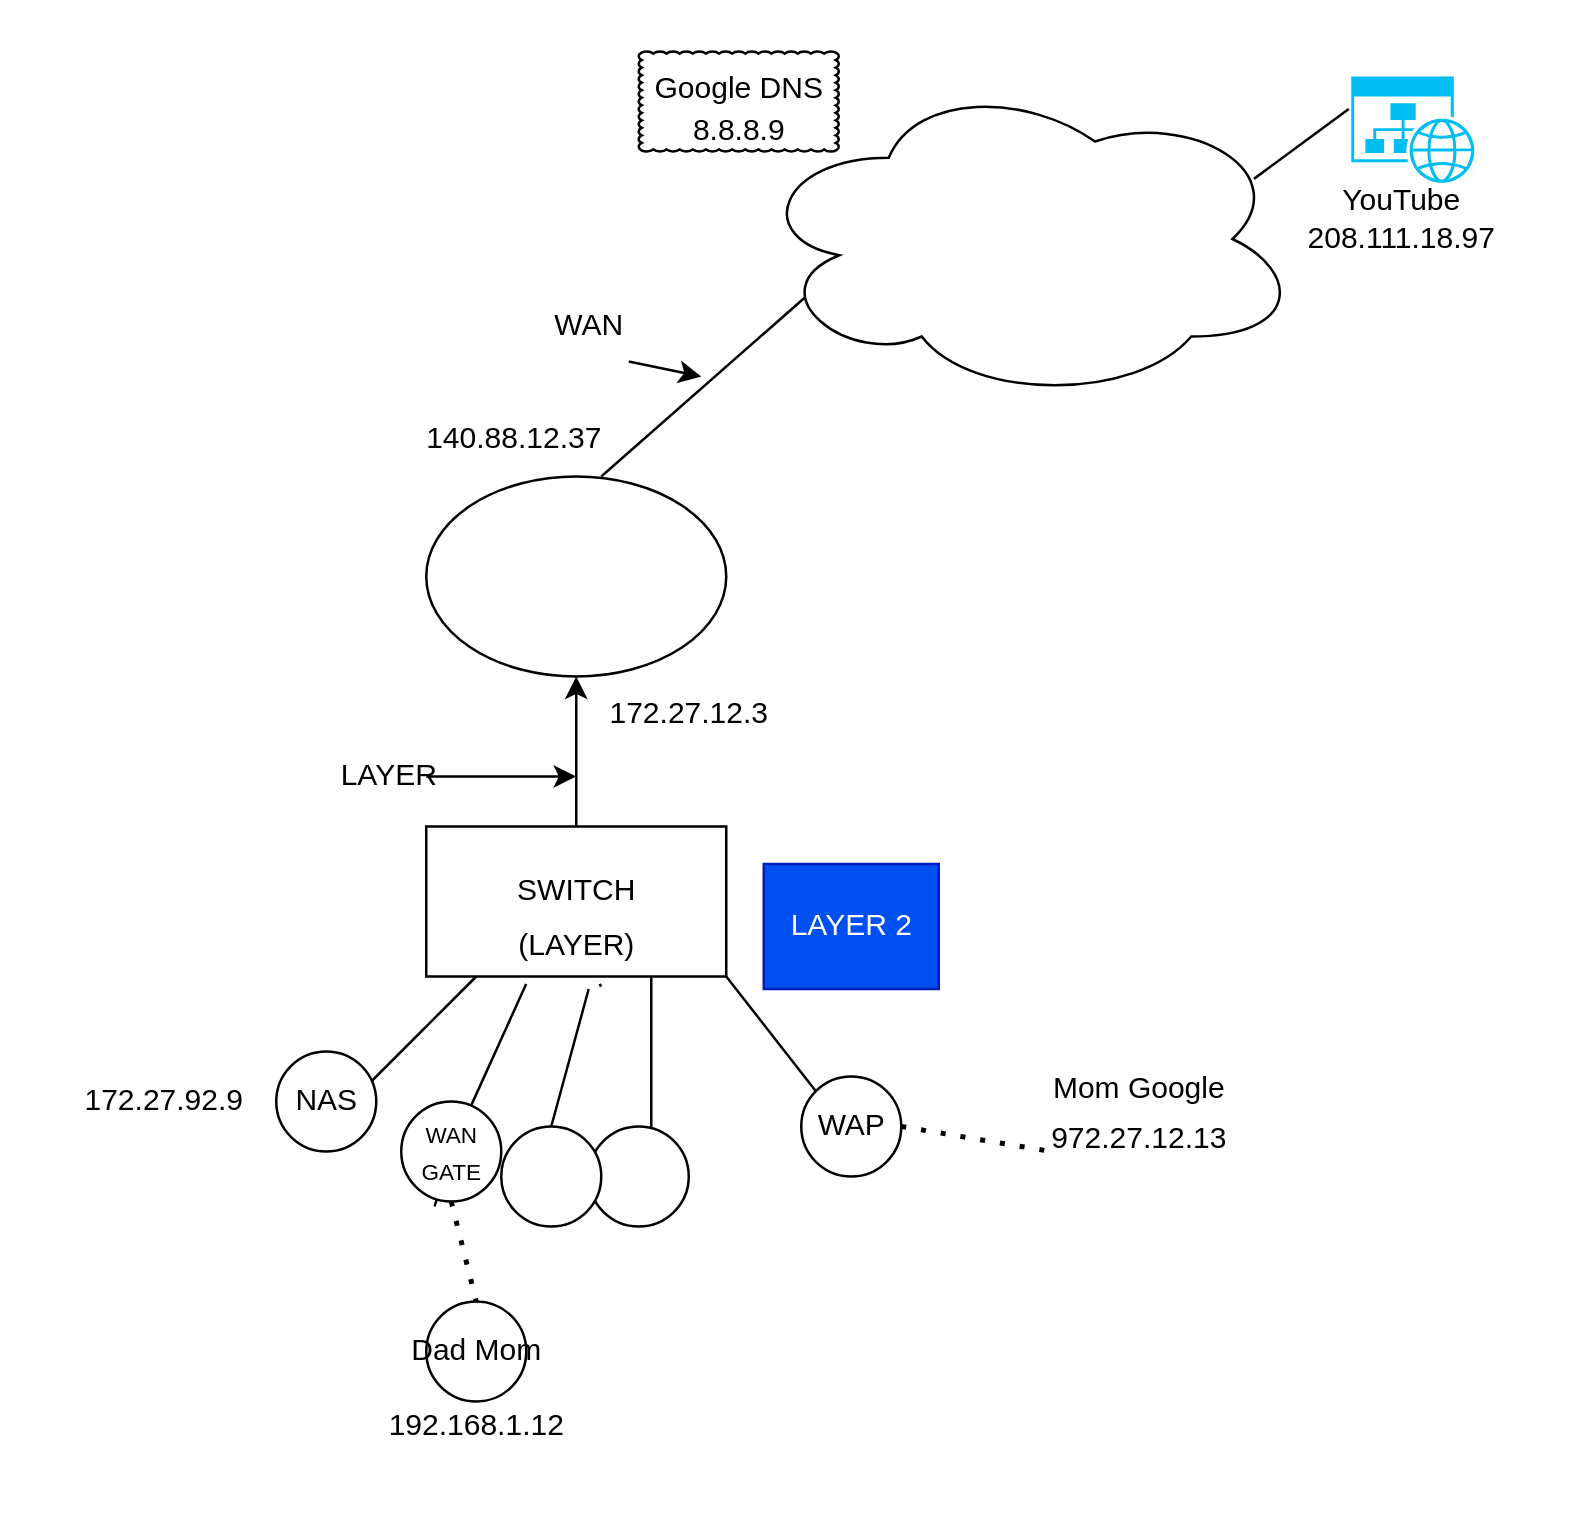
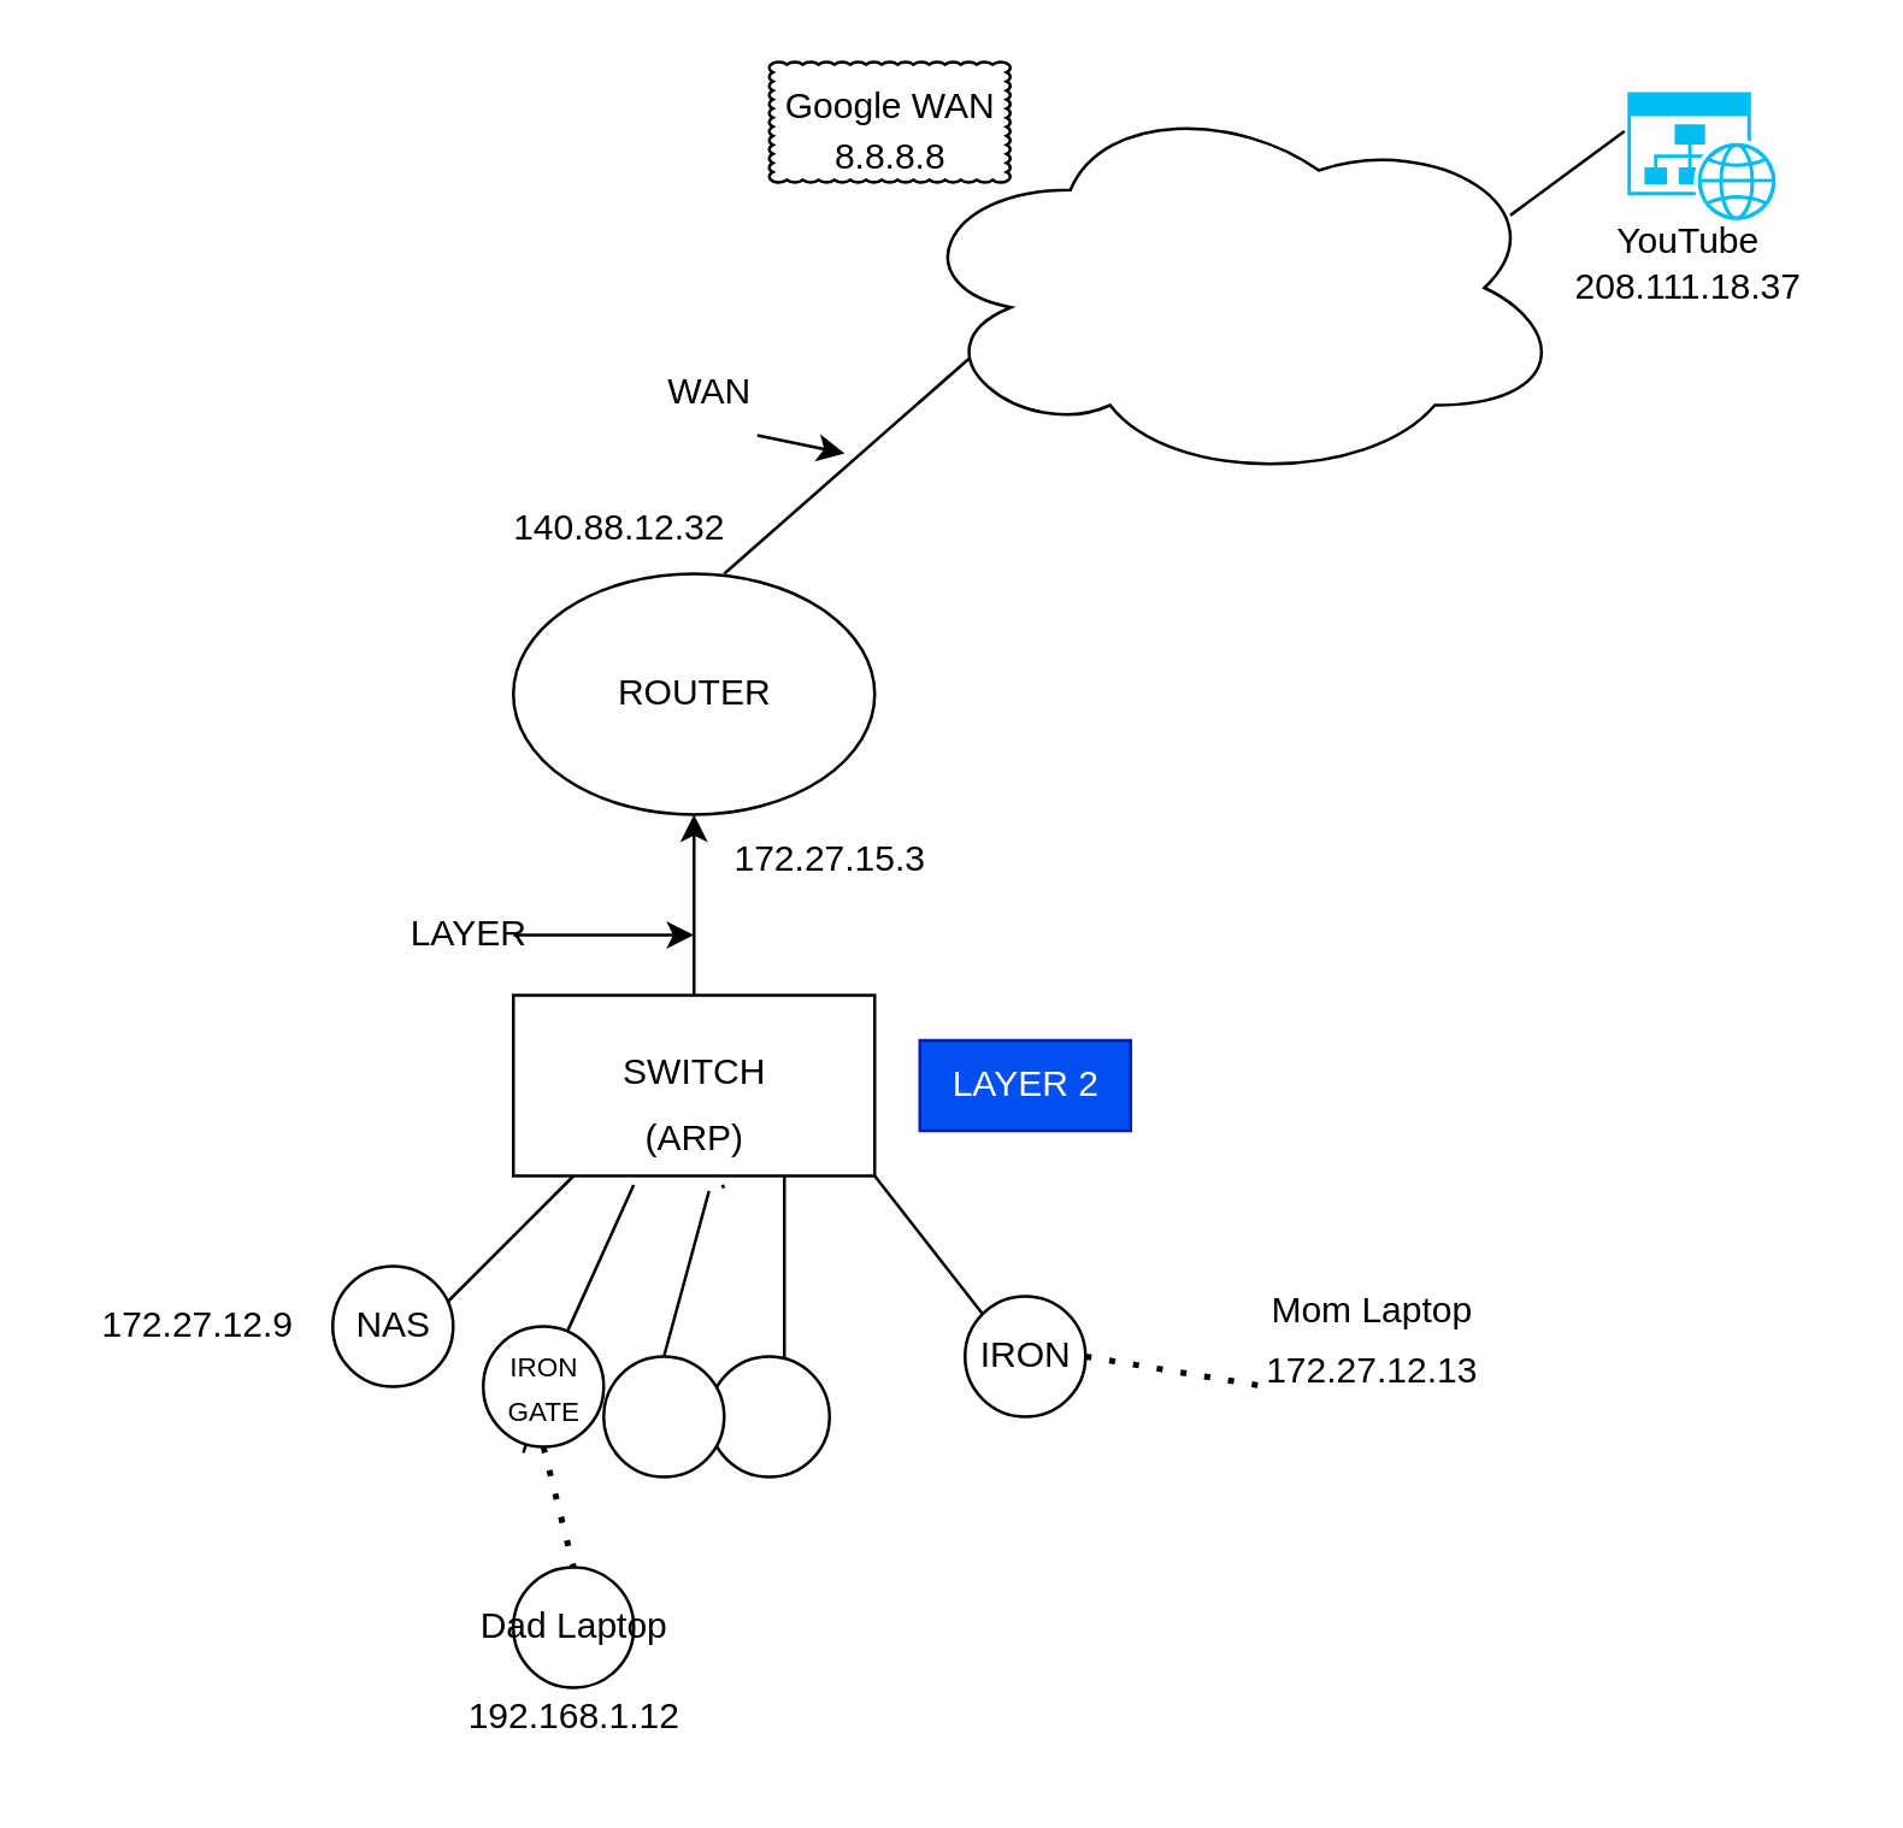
  <mxCell id="0" />
  <mxCell id="1" parent="0" />
  <mxCell id="2" value="" style="ellipse;whiteSpace=wrap;html=1;" parent="1" vertex="1"><mxGeometry x="170" y="190" width="120" height="80" as="geometry" /></mxCell>
  <mxCell id="3" value="" style="edgeStyle=orthogonalEdgeStyle;rounded=0;orthogonalLoop=1;jettySize=auto;html=1;" parent="1" source="4" target="2" edge="1"><mxGeometry relative="1" as="geometry" /></mxCell>
  <mxCell id="4" value="" style="rounded=0;whiteSpace=wrap;html=1;" parent="1" vertex="1"><mxGeometry x="170" y="330" width="120" height="60" as="geometry" /></mxCell>
  <mxCell id="5" value="" style="endArrow=none;html=1;rounded=0;" parent="1" edge="1"><mxGeometry width="50" height="50" relative="1" as="geometry"><mxPoint x="140" y="440" as="sourcePoint" /><mxPoint x="190" y="390" as="targetPoint" /></mxGeometry></mxCell>
  <mxCell id="6" value="" style="endArrow=none;html=1;rounded=0;entryX=0.333;entryY=1.05;entryDx=0;entryDy=0;entryPerimeter=0;" parent="1" source="11" target="4" edge="1"><mxGeometry width="50" height="50" relative="1" as="geometry"><mxPoint x="180" y="460" as="sourcePoint" /><mxPoint x="210" y="420" as="targetPoint" /></mxGeometry></mxCell>
  <mxCell id="7" value="" style="endArrow=none;html=1;rounded=0;entryX=0.75;entryY=1;entryDx=0;entryDy=0;" parent="1" target="4" edge="1"><mxGeometry width="50" height="50" relative="1" as="geometry"><mxPoint x="260" y="470" as="sourcePoint" /><mxPoint x="260" y="440" as="targetPoint" /></mxGeometry></mxCell>
  <mxCell id="8" value="" style="endArrow=none;html=1;rounded=0;entryX=0.583;entryY=1.067;entryDx=0;entryDy=0;entryPerimeter=0;" parent="1" source="40" target="4" edge="1"><mxGeometry width="50" height="50" relative="1" as="geometry"><mxPoint x="220" y="460" as="sourcePoint" /><mxPoint x="270" y="400" as="targetPoint" /></mxGeometry></mxCell>
  <mxCell id="9" value="" style="ellipse;whiteSpace=wrap;html=1;aspect=fixed;" parent="1" vertex="1"><mxGeometry x="110" y="420" width="40" height="40" as="geometry" /></mxCell>
  <mxCell id="10" value="" style="endArrow=none;html=1;rounded=0;entryX=0.333;entryY=1.05;entryDx=0;entryDy=0;entryPerimeter=0;" parent="1" target="11" edge="1"><mxGeometry width="50" height="50" relative="1" as="geometry"><mxPoint x="180" y="460" as="sourcePoint" /><mxPoint x="210" y="393" as="targetPoint" /></mxGeometry></mxCell>
  <mxCell id="11" value="" style="ellipse;whiteSpace=wrap;html=1;aspect=fixed;" parent="1" vertex="1"><mxGeometry x="160" y="440" width="40" height="40" as="geometry" /></mxCell>
  <mxCell id="12" value="" style="ellipse;whiteSpace=wrap;html=1;aspect=fixed;" parent="1" vertex="1"><mxGeometry x="235" y="450" width="40" height="40" as="geometry" /></mxCell>
  <mxCell id="13" value="" style="ellipse;whiteSpace=wrap;html=1;aspect=fixed;" parent="1" vertex="1"><mxGeometry x="200" y="450" width="40" height="40" as="geometry" /></mxCell>
  <mxCell id="14" value="" style="ellipse;whiteSpace=wrap;html=1;aspect=fixed;" parent="1" vertex="1"><mxGeometry x="320" y="430" width="40" height="40" as="geometry" /></mxCell>
  <mxCell id="15" value="" style="endArrow=none;html=1;rounded=0;entryX=0.038;entryY=0.5;entryDx=0;entryDy=0;entryPerimeter=0;" parent="1" edge="1"><mxGeometry width="50" height="50" relative="1" as="geometry"><mxPoint x="240" y="190" as="sourcePoint" /><mxPoint x="331.02" y="110" as="targetPoint" /></mxGeometry></mxCell>
- <mxCell id="16" value="140.88.12.37" style="text;html=1;align=center;verticalAlign=middle;resizable=0;points=[];autosize=1;strokeColor=none;fillColor=none;" parent="1" vertex="1"><mxGeometry x="160" y="160" width="90" height="30" as="geometry" /></mxCell>
+ <mxCell id="16" value="140.88.12.32" style="text;html=1;align=center;verticalAlign=middle;resizable=0;points=[];autosize=1;strokeColor=none;fillColor=none;" parent="1" vertex="1"><mxGeometry x="160" y="160" width="90" height="30" as="geometry" /></mxCell>
  <mxCell id="17" value="WAN" style="text;html=1;align=center;verticalAlign=middle;resizable=0;points=[];autosize=1;strokeColor=none;fillColor=none;" parent="1" vertex="1"><mxGeometry x="210" y="115" width="50" height="30" as="geometry" /></mxCell>
- <mxCell id="18" value="WAP" style="text;html=1;align=center;verticalAlign=middle;resizable=0;points=[];autosize=1;strokeColor=none;fillColor=none;" parent="1" vertex="1"><mxGeometry x="315" y="435" width="50" height="30" as="geometry" /></mxCell>
+ <mxCell id="18" value="IRON" style="text;html=1;align=center;verticalAlign=middle;resizable=0;points=[];autosize=1;strokeColor=none;fillColor=none;" parent="1" vertex="1"><mxGeometry x="315" y="435" width="50" height="30" as="geometry" /></mxCell>
  <mxCell id="19" value="" style="endArrow=none;html=1;rounded=0;entryX=1;entryY=1;entryDx=0;entryDy=0;exitX=0;exitY=0;exitDx=0;exitDy=0;" parent="1" source="14" target="4" edge="1"><mxGeometry width="50" height="50" relative="1" as="geometry"><mxPoint x="337" y="434" as="sourcePoint" /><mxPoint x="323.333" y="410" as="targetPoint" /></mxGeometry></mxCell>
- <mxCell id="20" value="172.27.92.9" style="text;html=1;align=center;verticalAlign=middle;resizable=0;points=[];autosize=1;strokeColor=none;fillColor=none;" parent="1" vertex="1"><mxGeometry x="20" y="425" width="90" height="30" as="geometry" /></mxCell>
- <mxCell id="21" value="172.27.12.3" style="text;html=1;align=center;verticalAlign=middle;resizable=0;points=[];autosize=1;strokeColor=none;fillColor=none;" parent="1" vertex="1"><mxGeometry x="230" y="270" width="90" height="30" as="geometry" /></mxCell>
- <mxCell id="22" value="972.27.12.13" style="text;html=1;align=center;verticalAlign=middle;resizable=0;points=[];autosize=1;strokeColor=none;fillColor=none;" parent="1" vertex="1"><mxGeometry x="410" y="440" width="90" height="30" as="geometry" /></mxCell>
+ <mxCell id="20" value="172.27.12.9" style="text;html=1;align=center;verticalAlign=middle;resizable=0;points=[];autosize=1;strokeColor=none;fillColor=none;" parent="1" vertex="1"><mxGeometry x="20" y="425" width="90" height="30" as="geometry" /></mxCell>
+ <mxCell id="21" value="172.27.15.3" style="text;html=1;align=center;verticalAlign=middle;resizable=0;points=[];autosize=1;strokeColor=none;fillColor=none;" parent="1" vertex="1"><mxGeometry x="230" y="270" width="90" height="30" as="geometry" /></mxCell>
+ <mxCell id="22" value="172.27.12.13" style="text;html=1;align=center;verticalAlign=middle;resizable=0;points=[];autosize=1;strokeColor=none;fillColor=none;" parent="1" vertex="1"><mxGeometry x="410" y="440" width="90" height="30" as="geometry" /></mxCell>
  <mxCell id="23" value="" style="endArrow=none;dashed=1;html=1;dashPattern=1 3;strokeWidth=2;rounded=0;entryX=0.111;entryY=0.667;entryDx=0;entryDy=0;entryPerimeter=0;exitX=1;exitY=0.5;exitDx=0;exitDy=0;" parent="1" source="14" target="22" edge="1"><mxGeometry width="50" height="50" relative="1" as="geometry"><mxPoint x="290" y="550" as="sourcePoint" /><mxPoint x="340" y="500" as="targetPoint" /></mxGeometry></mxCell>
  <mxCell id="24" value="NAS" style="text;html=1;align=center;verticalAlign=middle;resizable=0;points=[];autosize=1;strokeColor=none;fillColor=none;" parent="1" vertex="1"><mxGeometry x="105" y="425" width="50" height="30" as="geometry" /></mxCell>
- <mxCell id="25" value="&lt;font style=&quot;font-size: 9px;&quot;&gt;WAN&lt;/font&gt;&lt;div&gt;&lt;font style=&quot;font-size: 9px;&quot;&gt;GATE&lt;/font&gt;&lt;/div&gt;" style="text;html=1;align=center;verticalAlign=middle;resizable=0;points=[];autosize=1;strokeColor=none;fillColor=none;" parent="1" vertex="1"><mxGeometry x="155" y="440" width="50" height="40" as="geometry" /></mxCell>
+ <mxCell id="25" value="&lt;font style=&quot;font-size: 9px;&quot;&gt;IRON&lt;/font&gt;&lt;div&gt;&lt;font style=&quot;font-size: 9px;&quot;&gt;GATE&lt;/font&gt;&lt;/div&gt;" style="text;html=1;align=center;verticalAlign=middle;resizable=0;points=[];autosize=1;strokeColor=none;fillColor=none;" parent="1" vertex="1"><mxGeometry x="155" y="440" width="50" height="40" as="geometry" /></mxCell>
  <mxCell id="26" value="" style="endArrow=none;dashed=1;html=1;dashPattern=1 3;strokeWidth=2;rounded=0;exitX=0.5;exitY=1;exitDx=0;exitDy=0;entryX=0.5;entryY=0;entryDx=0;entryDy=0;" parent="1" source="11" target="27" edge="1"><mxGeometry width="50" height="50" relative="1" as="geometry"><mxPoint x="200" y="510" as="sourcePoint" /><mxPoint x="180" y="538" as="targetPoint" /></mxGeometry></mxCell>
  <mxCell id="27" value="" style="ellipse;whiteSpace=wrap;html=1;aspect=fixed;" parent="1" vertex="1"><mxGeometry x="170" y="520" width="40" height="40" as="geometry" /></mxCell>
  <mxCell id="28" value="192.168.1.12" style="text;html=1;align=center;verticalAlign=middle;resizable=0;points=[];autosize=1;strokeColor=none;fillColor=none;" parent="1" vertex="1"><mxGeometry x="145" y="555" width="90" height="30" as="geometry" /></mxCell>
  <mxCell id="29" value="" style="ellipse;shape=cloud;whiteSpace=wrap;html=1;" parent="1" vertex="1"><mxGeometry x="300" y="30" width="220" height="130" as="geometry" /></mxCell>
  <mxCell id="30" value="" style="group" parent="1" vertex="1" connectable="0"><mxGeometry x="250" y="20" width="90" height="47" as="geometry" /></mxCell>
  <mxCell id="31" value="" style="whiteSpace=wrap;html=1;shape=mxgraph.basic.cloud_rect" parent="30" vertex="1"><mxGeometry x="5" width="80" height="40" as="geometry" /></mxCell>
- <mxCell id="32" value="Google DNS" style="text;html=1;align=center;verticalAlign=middle;resizable=0;points=[];autosize=1;strokeColor=none;fillColor=none;" parent="30" vertex="1"><mxGeometry width="90" height="30" as="geometry" /></mxCell>
- <mxCell id="33" value="8.8.8.9" style="text;html=1;align=center;verticalAlign=middle;resizable=0;points=[];autosize=1;strokeColor=none;fillColor=none;" parent="30" vertex="1"><mxGeometry x="15" y="17" width="60" height="30" as="geometry" /></mxCell>
+ <mxCell id="32" value="Google WAN" style="text;html=1;align=center;verticalAlign=middle;resizable=0;points=[];autosize=1;strokeColor=none;fillColor=none;" parent="30" vertex="1"><mxGeometry width="90" height="30" as="geometry" /></mxCell>
+ <mxCell id="33" value="8.8.8.8" style="text;html=1;align=center;verticalAlign=middle;resizable=0;points=[];autosize=1;strokeColor=none;fillColor=none;" parent="30" vertex="1"><mxGeometry x="15" y="17" width="60" height="30" as="geometry" /></mxCell>
  <mxCell id="34" value="" style="verticalLabelPosition=bottom;html=1;verticalAlign=top;align=center;strokeColor=none;fillColor=#00BEF2;shape=mxgraph.azure.website_generic;pointerEvents=1;" parent="1" vertex="1"><mxGeometry x="540" y="30" width="50" height="42.5" as="geometry" /></mxCell>
- <mxCell id="35" value="YouTube&lt;div&gt;208.111.18.97&lt;/div&gt;" style="text;html=1;align=center;verticalAlign=middle;resizable=0;points=[];autosize=1;strokeColor=none;fillColor=none;" parent="1" vertex="1"><mxGeometry x="510" y="67" width="100" height="40" as="geometry" /></mxCell>
+ <mxCell id="35" value="YouTube&lt;div&gt;208.111.18.37&lt;/div&gt;" style="text;html=1;align=center;verticalAlign=middle;resizable=0;points=[];autosize=1;strokeColor=none;fillColor=none;" parent="1" vertex="1"><mxGeometry x="510" y="67" width="100" height="40" as="geometry" /></mxCell>
  <mxCell id="36" value="" style="endArrow=none;html=1;rounded=0;entryX=-0.02;entryY=0.306;entryDx=0;entryDy=0;entryPerimeter=0;exitX=0.914;exitY=0.315;exitDx=0;exitDy=0;exitPerimeter=0;" parent="1" source="29" target="34" edge="1"><mxGeometry width="50" height="50" relative="1" as="geometry"><mxPoint x="460" y="50" as="sourcePoint" /><mxPoint x="510" y="0" as="targetPoint" /></mxGeometry></mxCell>
+ <mxCell id="37" value="ROUTER" style="text;html=1;align=center;verticalAlign=middle;resizable=0;points=[];autosize=1;strokeColor=none;fillColor=none;" parent="1" vertex="1"><mxGeometry x="195" y="215" width="70" height="30" as="geometry" /></mxCell>
  <mxCell id="38" value="SWITCH" style="text;html=1;align=center;verticalAlign=middle;resizable=0;points=[];autosize=1;strokeColor=none;fillColor=none;" parent="1" vertex="1"><mxGeometry x="195" y="341" width="70" height="30" as="geometry" /></mxCell>
  <mxCell id="39" value="" style="endArrow=none;html=1;rounded=0;entryX=0.583;entryY=1.067;entryDx=0;entryDy=0;entryPerimeter=0;" parent="1" target="40" edge="1"><mxGeometry width="50" height="50" relative="1" as="geometry"><mxPoint x="220" y="450" as="sourcePoint" /><mxPoint x="240" y="394" as="targetPoint" /></mxGeometry></mxCell>
- <mxCell id="40" value="(LAYER)" style="text;html=1;align=center;verticalAlign=middle;resizable=0;points=[];autosize=1;strokeColor=none;fillColor=none;" parent="1" vertex="1"><mxGeometry x="200" y="363" width="60" height="30" as="geometry" /></mxCell>
- <mxCell id="41" value="LAYER 2" style="text;html=1;align=center;verticalAlign=middle;resizable=0;points=[];autosize=1;strokeColor=#001DBC;fillColor=#0050ef;fontColor=#ffffff;" parent="1" vertex="1"><mxGeometry x="305" y="345" width="70" height="50" as="geometry" /></mxCell>
+ <mxCell id="40" value="(ARP)" style="text;html=1;align=center;verticalAlign=middle;resizable=0;points=[];autosize=1;strokeColor=none;fillColor=none;" parent="1" vertex="1"><mxGeometry x="200" y="363" width="60" height="30" as="geometry" /></mxCell>
+ <mxCell id="41" value="LAYER 2" style="text;html=1;align=center;verticalAlign=middle;resizable=0;points=[];autosize=1;strokeColor=#001DBC;fillColor=#0050ef;fontColor=#ffffff;" parent="1" vertex="1"><mxGeometry x="305" y="345" width="70" height="30" as="geometry" /></mxCell>
  <mxCell id="42" value="" style="endArrow=classic;html=1;rounded=0;" parent="1" edge="1"><mxGeometry width="50" height="50" relative="1" as="geometry"><mxPoint x="170" y="310" as="sourcePoint" /><mxPoint x="230" y="310" as="targetPoint" /></mxGeometry></mxCell>
  <mxCell id="43" value="LAYER" style="text;html=1;align=center;verticalAlign=middle;resizable=0;points=[];autosize=1;strokeColor=none;fillColor=none;" parent="1" vertex="1"><mxGeometry x="130" y="295" width="50" height="30" as="geometry" /></mxCell>
  <mxCell id="44" value="" style="endArrow=classic;html=1;rounded=0;exitX=0.82;exitY=0.967;exitDx=0;exitDy=0;exitPerimeter=0;" parent="1" source="17" edge="1"><mxGeometry width="50" height="50" relative="1" as="geometry"><mxPoint x="210" y="140" as="sourcePoint" /><mxPoint x="280" y="150" as="targetPoint" /></mxGeometry></mxCell>
- <mxCell id="45" value="Mom Google" style="text;html=1;align=center;verticalAlign=middle;resizable=0;points=[];autosize=1;strokeColor=none;fillColor=none;" vertex="1" parent="1"><mxGeometry x="410" y="420" width="90" height="30" as="geometry" /></mxCell>
- <mxCell id="46" value="Dad Mom" style="text;html=1;align=center;verticalAlign=middle;resizable=0;points=[];autosize=1;strokeColor=none;fillColor=none;" vertex="1" parent="1"><mxGeometry x="145" y="525" width="90" height="30" as="geometry" /></mxCell>
+ <mxCell id="45" value="Mom Laptop" style="text;html=1;align=center;verticalAlign=middle;resizable=0;points=[];autosize=1;strokeColor=none;fillColor=none;" vertex="1" parent="1"><mxGeometry x="410" y="420" width="90" height="30" as="geometry" /></mxCell>
+ <mxCell id="46" value="Dad Laptop" style="text;html=1;align=center;verticalAlign=middle;resizable=0;points=[];autosize=1;strokeColor=none;fillColor=none;" vertex="1" parent="1"><mxGeometry x="145" y="525" width="90" height="30" as="geometry" /></mxCell>
